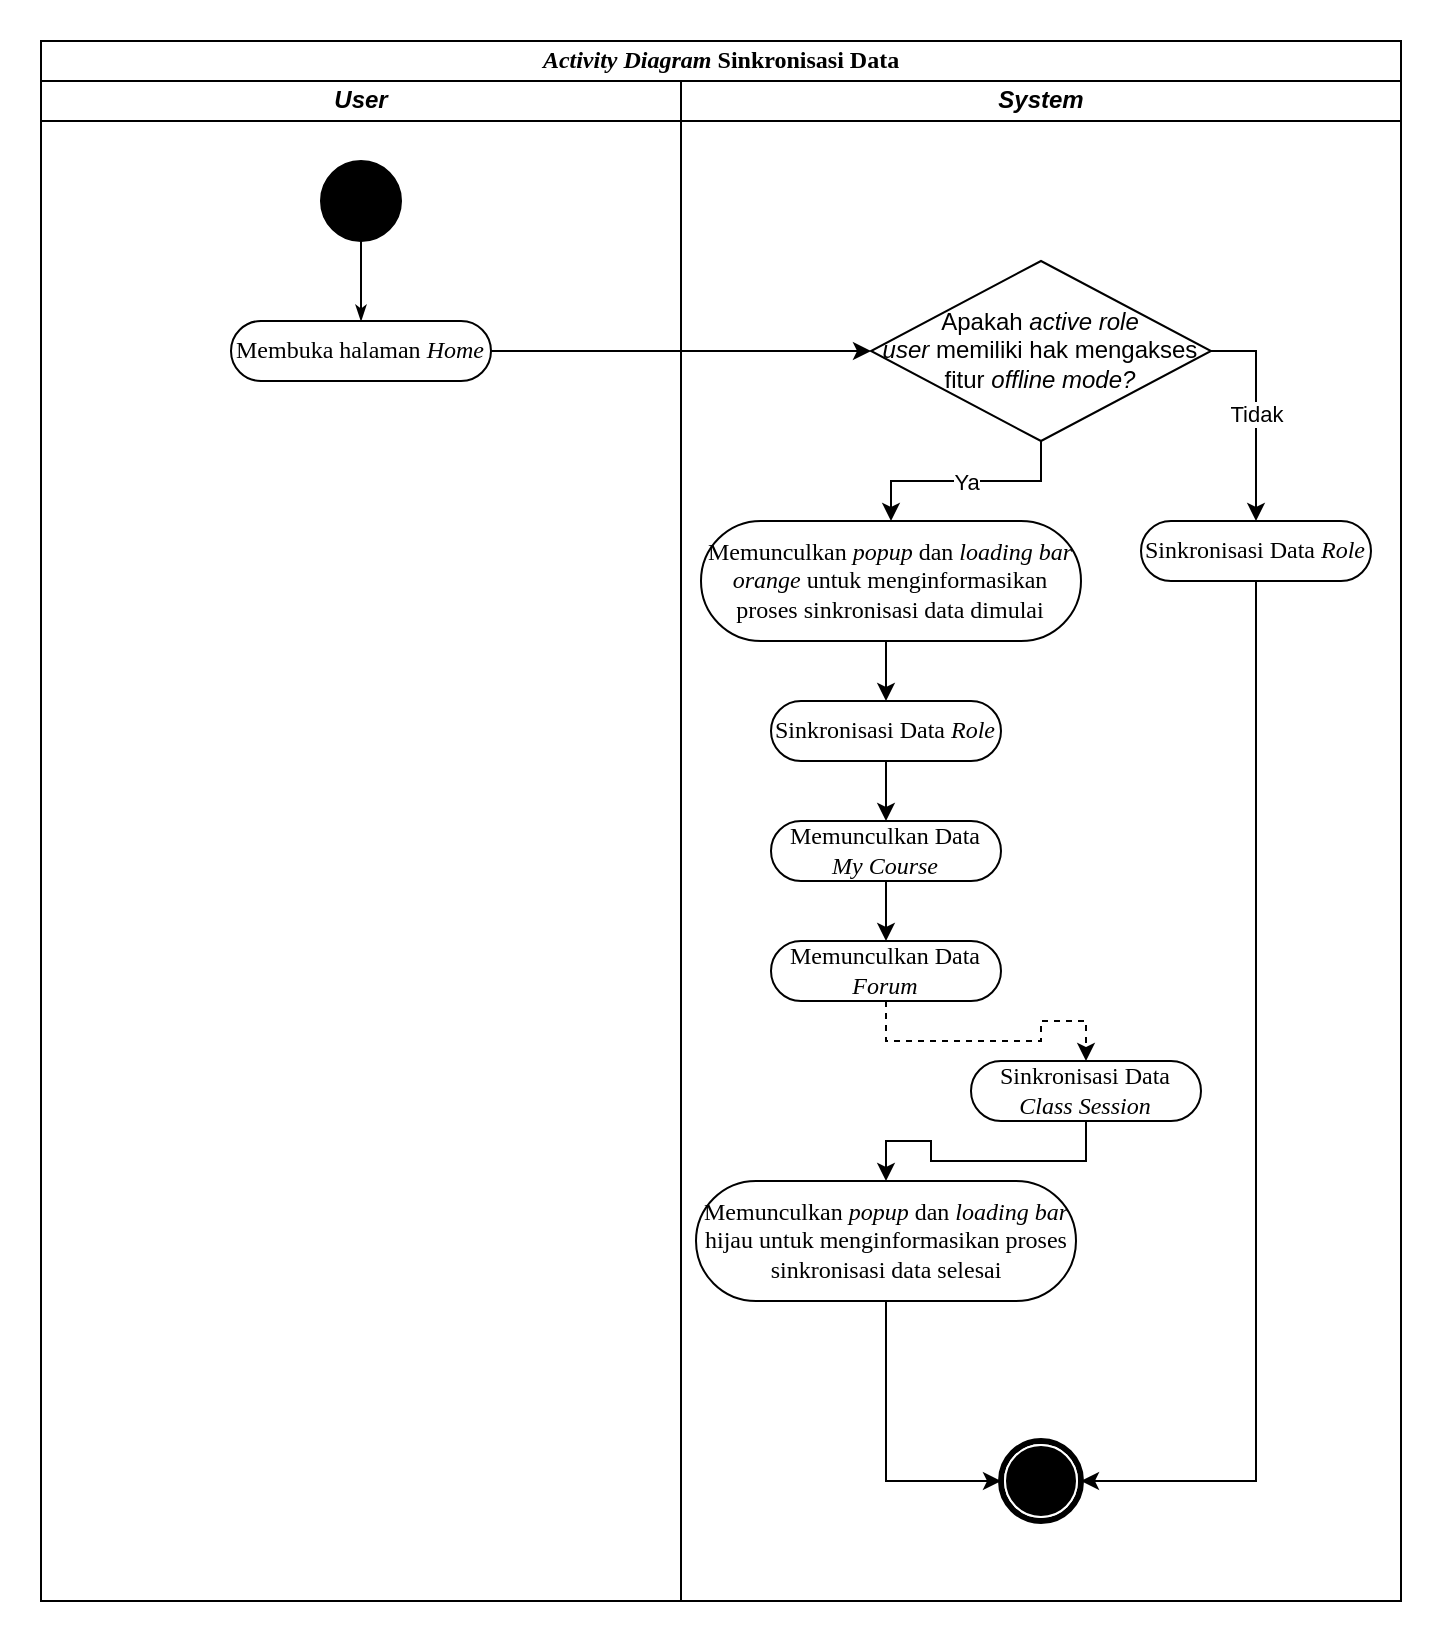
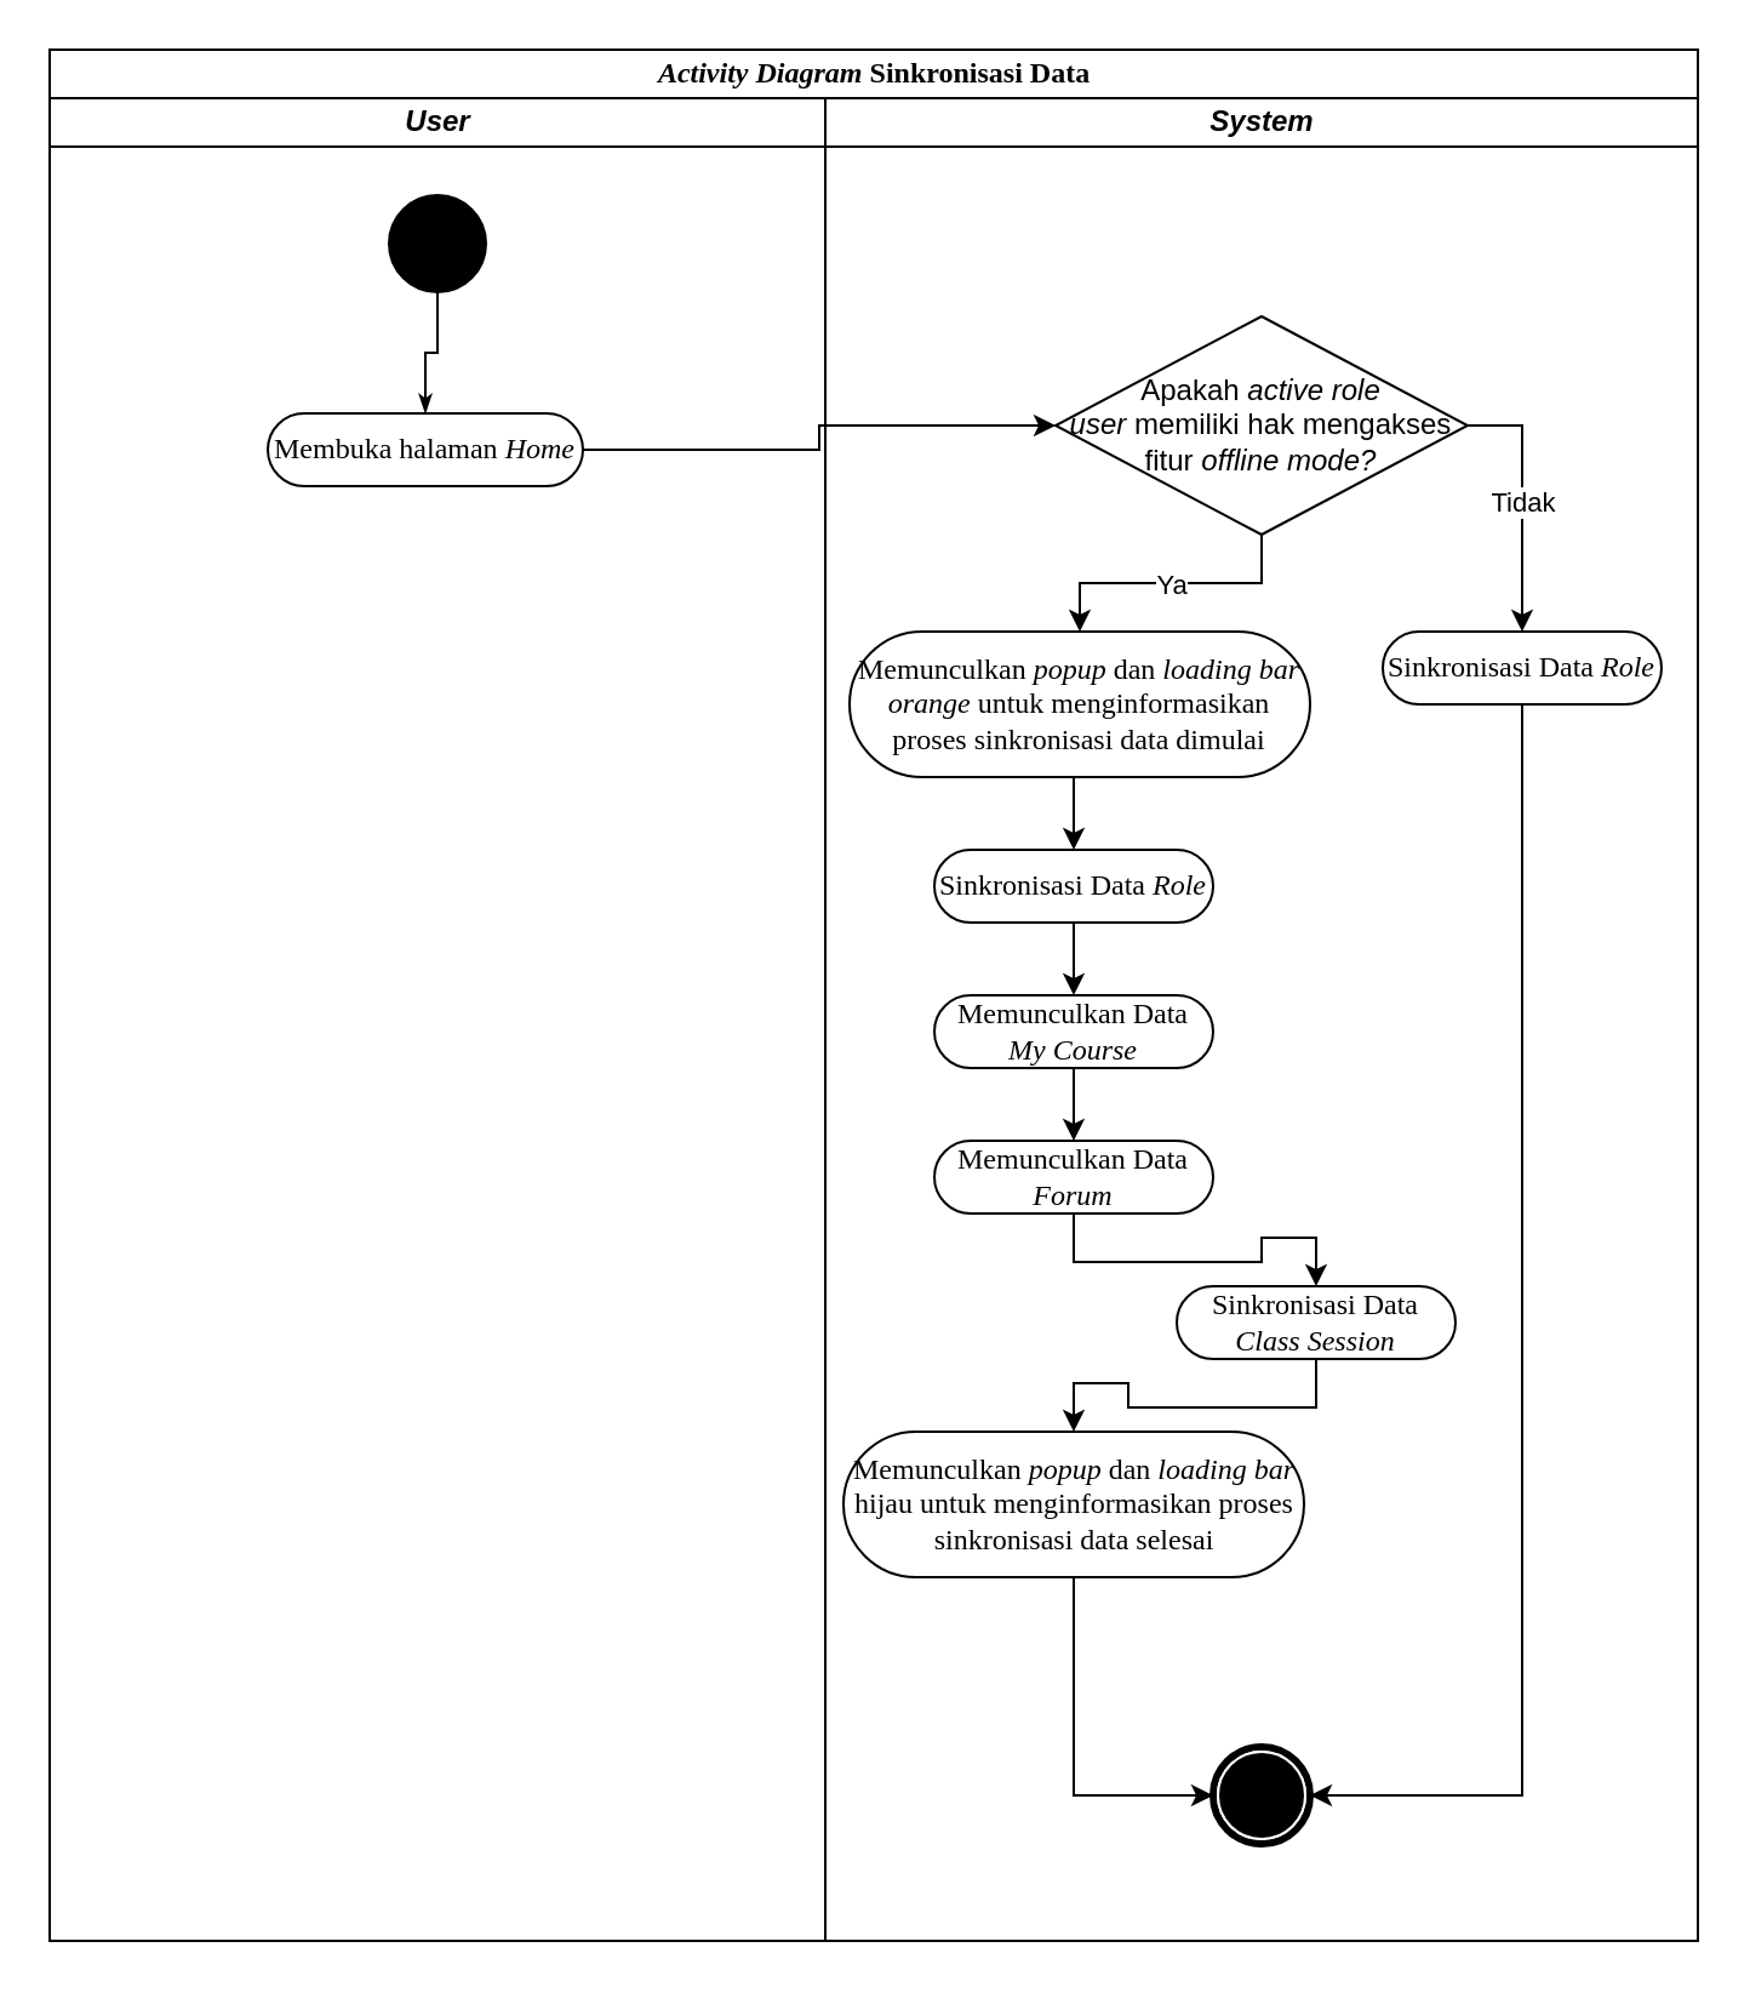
  <mxCell id="0" />
  <mxCell id="1" parent="0" />
  <mxCell id="2" value="&lt;i&gt;Activity Diagram&lt;/i&gt; Sinkronisasi Data" style="swimlane;html=1;childLayout=stackLayout;startSize=20;rounded=0;shadow=0;comic=0;labelBackgroundColor=none;strokeWidth=1;fontFamily=Verdana;fontSize=12;align=center;" parent="1" vertex="1"><mxGeometry x="20" y="20" width="680" height="780" as="geometry" /></mxCell>
  <mxCell id="3" value="&lt;i&gt;User&lt;/i&gt;" style="swimlane;html=1;startSize=20;" parent="2" vertex="1"><mxGeometry y="20" width="320" height="760" as="geometry"><mxRectangle y="20" width="40" height="970" as="alternateBounds" /></mxGeometry></mxCell>
  <mxCell id="4" value="" style="ellipse;whiteSpace=wrap;html=1;rounded=0;shadow=0;comic=0;labelBackgroundColor=none;strokeWidth=1;fillColor=#000000;fontFamily=Verdana;fontSize=12;align=center;" parent="3" vertex="1"><mxGeometry x="140" y="40" width="40" height="40" as="geometry" /></mxCell>
- <mxCell id="5" value="Membuka halaman &lt;i&gt;Home&lt;/i&gt;" style="rounded=1;whiteSpace=wrap;html=1;shadow=0;comic=0;labelBackgroundColor=none;strokeWidth=1;fontFamily=Verdana;fontSize=12;align=center;arcSize=50;" parent="3" vertex="1"><mxGeometry x="95" y="120" width="130" height="30" as="geometry" /></mxCell>
+ <mxCell id="5" value="Membuka halaman &lt;i&gt;Home&lt;/i&gt;" style="rounded=1;whiteSpace=wrap;html=1;shadow=0;comic=0;labelBackgroundColor=none;strokeWidth=1;fontFamily=Verdana;fontSize=12;align=center;arcSize=50;" parent="3" vertex="1"><mxGeometry x="90" y="130" width="130" height="30" as="geometry" /></mxCell>
  <mxCell id="6" style="edgeStyle=orthogonalEdgeStyle;rounded=0;html=1;labelBackgroundColor=none;startArrow=none;startFill=0;startSize=5;endArrow=classicThin;endFill=1;endSize=5;jettySize=auto;orthogonalLoop=1;strokeWidth=1;fontFamily=Verdana;fontSize=12" parent="3" source="4" target="5" edge="1"><mxGeometry relative="1" as="geometry" /></mxCell>
  <mxCell id="7" value="&lt;i&gt;System&lt;/i&gt;" style="swimlane;html=1;startSize=20;" parent="2" vertex="1"><mxGeometry x="320" y="20" width="360" height="760" as="geometry" /></mxCell>
  <mxCell id="8" value="" style="shape=mxgraph.bpmn.shape;html=1;verticalLabelPosition=bottom;labelBackgroundColor=#ffffff;verticalAlign=top;perimeter=ellipsePerimeter;outline=end;symbol=terminate;rounded=0;shadow=0;comic=0;strokeWidth=1;fontFamily=Verdana;fontSize=12;align=center;" parent="7" vertex="1"><mxGeometry x="160" y="680" width="40" height="40" as="geometry" /></mxCell>
  <mxCell id="9" value="Apakah &lt;i&gt;active role user&lt;/i&gt;&amp;nbsp;memiliki hak mengakses fitur &lt;i&gt;offline mode?&lt;/i&gt;" style="rhombus;whiteSpace=wrap;html=1;" parent="7" vertex="1"><mxGeometry x="95" y="90" width="170" height="90" as="geometry" /></mxCell>
  <mxCell id="10" style="edgeStyle=orthogonalEdgeStyle;rounded=0;orthogonalLoop=1;jettySize=auto;html=1;exitX=0.5;exitY=1;exitDx=0;exitDy=0;entryX=0.5;entryY=0;entryDx=0;entryDy=0;" parent="7" source="11" target="13" edge="1"><mxGeometry relative="1" as="geometry" /></mxCell>
  <mxCell id="11" value="Sinkronisasi Data &lt;i&gt;Role&lt;/i&gt;" style="rounded=1;whiteSpace=wrap;html=1;shadow=0;comic=0;labelBackgroundColor=none;strokeWidth=1;fontFamily=Verdana;fontSize=12;align=center;arcSize=50;" parent="7" vertex="1"><mxGeometry x="45" y="310" width="115" height="30" as="geometry" /></mxCell>
  <mxCell id="12" style="edgeStyle=orthogonalEdgeStyle;rounded=0;orthogonalLoop=1;jettySize=auto;html=1;exitX=0.5;exitY=1;exitDx=0;exitDy=0;entryX=0.5;entryY=0;entryDx=0;entryDy=0;" parent="7" source="13" target="15" edge="1"><mxGeometry relative="1" as="geometry" /></mxCell>
  <mxCell id="13" value="Memunculkan Data &lt;i&gt;My Course&lt;/i&gt;" style="rounded=1;whiteSpace=wrap;html=1;shadow=0;comic=0;labelBackgroundColor=none;strokeWidth=1;fontFamily=Verdana;fontSize=12;align=center;arcSize=50;" parent="7" vertex="1"><mxGeometry x="45" y="370" width="115" height="30" as="geometry" /></mxCell>
- <mxCell id="14" style="edgeStyle=orthogonalEdgeStyle;rounded=0;orthogonalLoop=1;jettySize=auto;html=1;exitX=0.5;exitY=1;exitDx=0;exitDy=0;entryX=0.5;entryY=0;entryDx=0;entryDy=0;dashed=1;" parent="7" source="15" target="17" edge="1"><mxGeometry relative="1" as="geometry" /></mxCell>
+ <mxCell id="14" style="edgeStyle=orthogonalEdgeStyle;rounded=0;orthogonalLoop=1;jettySize=auto;html=1;exitX=0.5;exitY=1;exitDx=0;exitDy=0;entryX=0.5;entryY=0;entryDx=0;entryDy=0;" parent="7" source="15" target="17" edge="1"><mxGeometry relative="1" as="geometry" /></mxCell>
  <mxCell id="15" value="Memunculkan Data &lt;i&gt;Forum&lt;/i&gt;" style="rounded=1;whiteSpace=wrap;html=1;shadow=0;comic=0;labelBackgroundColor=none;strokeWidth=1;fontFamily=Verdana;fontSize=12;align=center;arcSize=50;" parent="7" vertex="1"><mxGeometry x="45" y="430" width="115" height="30" as="geometry" /></mxCell>
  <mxCell id="16" style="edgeStyle=orthogonalEdgeStyle;rounded=0;orthogonalLoop=1;jettySize=auto;html=1;exitX=0.5;exitY=1;exitDx=0;exitDy=0;entryX=0.5;entryY=0;entryDx=0;entryDy=0;" parent="7" source="17" target="27" edge="1"><mxGeometry relative="1" as="geometry" /></mxCell>
  <mxCell id="17" value="Sinkronisasi Data &lt;i&gt;Class Session&lt;/i&gt;" style="rounded=1;whiteSpace=wrap;html=1;shadow=0;comic=0;labelBackgroundColor=none;strokeWidth=1;fontFamily=Verdana;fontSize=12;align=center;arcSize=50;" parent="7" vertex="1"><mxGeometry x="145" y="490" width="115" height="30" as="geometry" /></mxCell>
  <mxCell id="18" style="edgeStyle=orthogonalEdgeStyle;rounded=0;orthogonalLoop=1;jettySize=auto;html=1;exitX=0.5;exitY=1;exitDx=0;exitDy=0;entryX=1;entryY=0.5;entryDx=0;entryDy=0;" parent="7" source="19" target="8" edge="1"><mxGeometry relative="1" as="geometry" /></mxCell>
  <mxCell id="19" value="Sinkronisasi Data &lt;i&gt;Role&lt;/i&gt;" style="rounded=1;whiteSpace=wrap;html=1;shadow=0;comic=0;labelBackgroundColor=none;strokeWidth=1;fontFamily=Verdana;fontSize=12;align=center;arcSize=50;" parent="7" vertex="1"><mxGeometry x="230" y="220" width="115" height="30" as="geometry" /></mxCell>
  <mxCell id="20" value="" style="endArrow=classic;html=1;rounded=0;exitX=0.5;exitY=1;exitDx=0;exitDy=0;entryX=0.5;entryY=0;entryDx=0;entryDy=0;edgeStyle=orthogonalEdgeStyle;" parent="7" source="9" target="25" edge="1"><mxGeometry relative="1" as="geometry"><mxPoint x="70" y="250" as="sourcePoint" /><mxPoint x="170" y="250" as="targetPoint" /></mxGeometry></mxCell>
  <mxCell id="21" value="Ya" style="edgeLabel;resizable=0;html=1;align=center;verticalAlign=middle;" parent="20" connectable="0" vertex="1"><mxGeometry relative="1" as="geometry" /></mxCell>
  <mxCell id="22" value="" style="endArrow=classic;html=1;rounded=0;exitX=1;exitY=0.5;exitDx=0;exitDy=0;entryX=0.5;entryY=0;entryDx=0;entryDy=0;edgeStyle=orthogonalEdgeStyle;" parent="7" source="9" target="19" edge="1"><mxGeometry relative="1" as="geometry"><mxPoint x="180" y="190" as="sourcePoint" /><mxPoint x="112.5" y="230" as="targetPoint" /></mxGeometry></mxCell>
  <mxCell id="23" value="Tidak" style="edgeLabel;resizable=0;html=1;align=center;verticalAlign=middle;" parent="22" connectable="0" vertex="1"><mxGeometry relative="1" as="geometry" /></mxCell>
  <mxCell id="24" style="edgeStyle=orthogonalEdgeStyle;rounded=0;orthogonalLoop=1;jettySize=auto;html=1;exitX=0.5;exitY=1;exitDx=0;exitDy=0;entryX=0.5;entryY=0;entryDx=0;entryDy=0;" parent="7" source="25" target="11" edge="1"><mxGeometry relative="1" as="geometry" /></mxCell>
  <mxCell id="25" value="Memunculkan &lt;i&gt;popup &lt;/i&gt;dan &lt;i&gt;loading bar orange&lt;/i&gt;&amp;nbsp;untuk menginformasikan proses sinkronisasi data dimulai" style="rounded=1;whiteSpace=wrap;html=1;shadow=0;comic=0;labelBackgroundColor=none;strokeWidth=1;fontFamily=Verdana;fontSize=12;align=center;arcSize=50;" parent="7" vertex="1"><mxGeometry x="10" y="220" width="190" height="60" as="geometry" /></mxCell>
  <mxCell id="26" style="edgeStyle=orthogonalEdgeStyle;rounded=0;orthogonalLoop=1;jettySize=auto;html=1;exitX=0.5;exitY=1;exitDx=0;exitDy=0;" parent="7" source="27" target="8" edge="1"><mxGeometry relative="1" as="geometry"><Array as="points"><mxPoint x="103" y="700" /></Array></mxGeometry></mxCell>
  <mxCell id="27" value="Memunculkan &lt;i&gt;popup &lt;/i&gt;dan &lt;i&gt;loading bar &lt;/i&gt;hijau&lt;i&gt;&amp;nbsp;&lt;/i&gt;untuk menginformasikan proses sinkronisasi data selesai" style="rounded=1;whiteSpace=wrap;html=1;shadow=0;comic=0;labelBackgroundColor=none;strokeWidth=1;fontFamily=Verdana;fontSize=12;align=center;arcSize=50;" parent="7" vertex="1"><mxGeometry x="7.5" y="550" width="190" height="60" as="geometry" /></mxCell>
  <mxCell id="28" style="edgeStyle=orthogonalEdgeStyle;rounded=0;orthogonalLoop=1;jettySize=auto;html=1;exitX=1;exitY=0.5;exitDx=0;exitDy=0;" parent="2" source="5" target="9" edge="1"><mxGeometry relative="1" as="geometry" /></mxCell>
